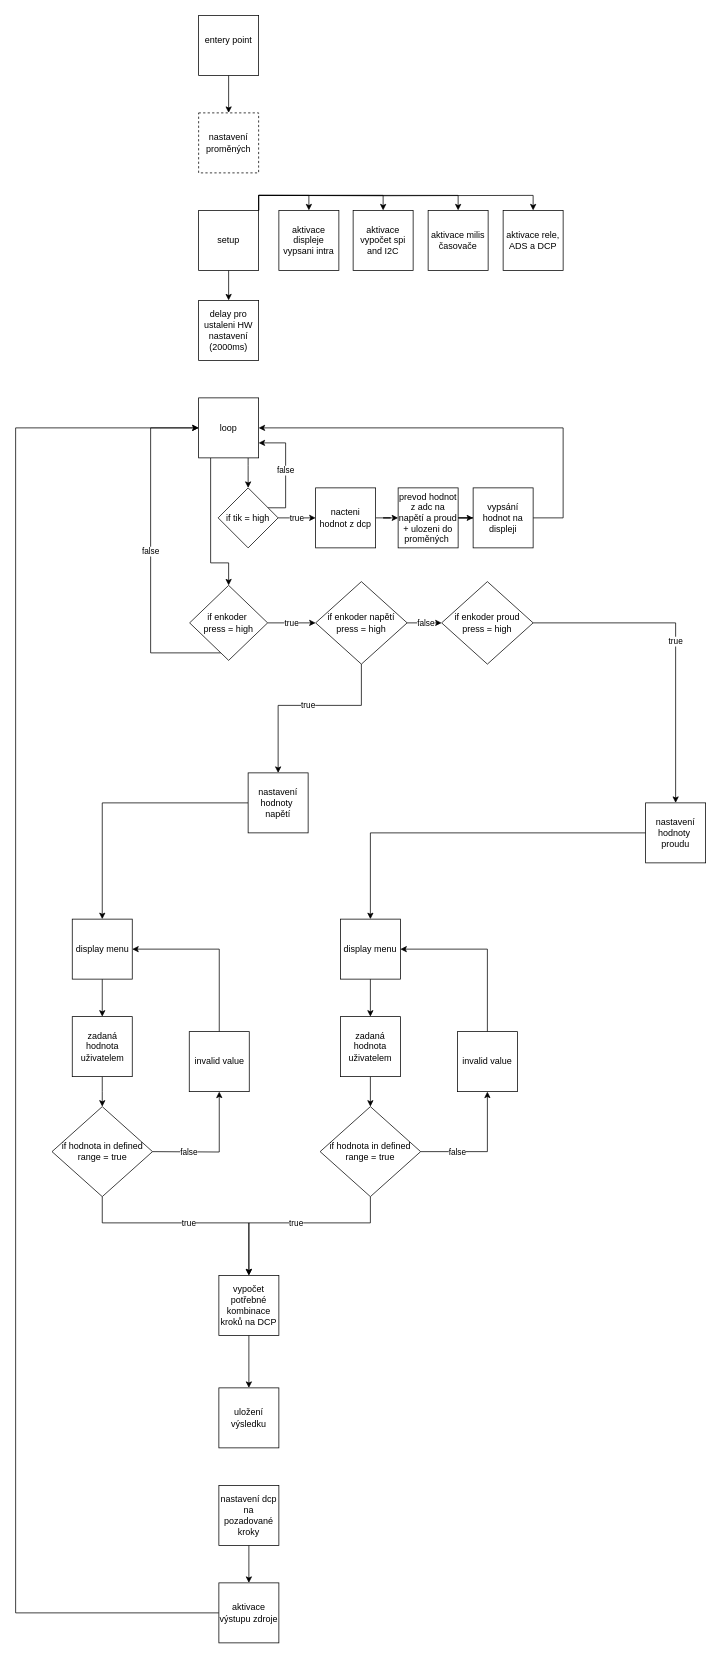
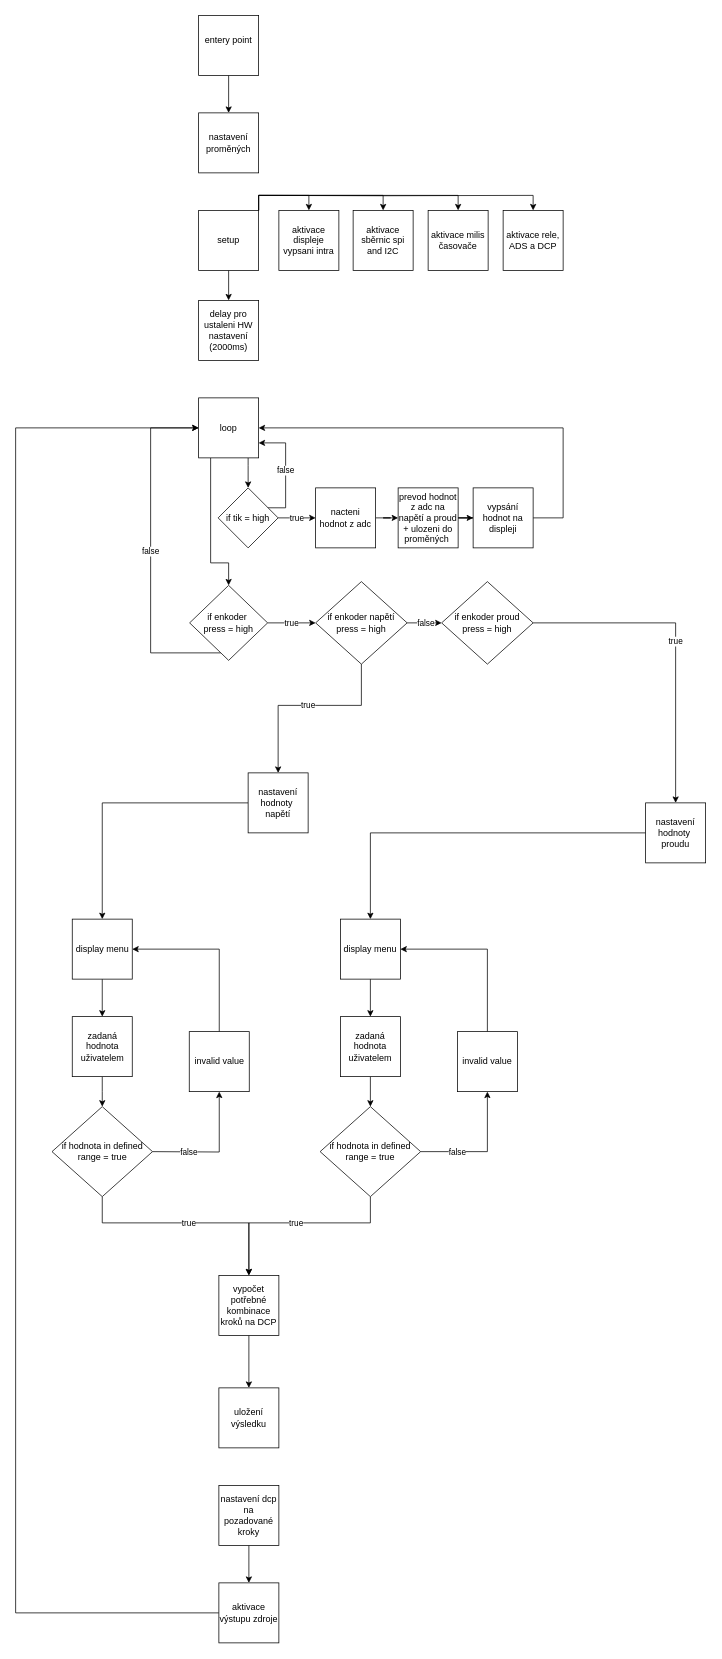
  <mxCell id="0" />
  <mxCell id="1" parent="0" />
  <mxCell id="2" value="" style="edgeStyle=orthogonalEdgeStyle;rounded=0;orthogonalLoop=1;jettySize=auto;html=1;" parent="1" source="3" target="13" edge="1"><mxGeometry relative="1" as="geometry" /></mxCell>
  <mxCell id="3" value="entery point&lt;div&gt;&lt;br&gt;&lt;/div&gt;" style="whiteSpace=wrap;html=1;aspect=fixed;" parent="1" vertex="1"><mxGeometry x="264" y="20" width="80" height="80" as="geometry" /></mxCell>
  <mxCell id="4" style="edgeStyle=orthogonalEdgeStyle;rounded=0;orthogonalLoop=1;jettySize=auto;html=1;exitX=1;exitY=0;exitDx=0;exitDy=0;entryX=0.5;entryY=0;entryDx=0;entryDy=0;" parent="1" source="8" target="10" edge="1"><mxGeometry relative="1" as="geometry" /></mxCell>
  <mxCell id="5" style="edgeStyle=orthogonalEdgeStyle;rounded=0;orthogonalLoop=1;jettySize=auto;html=1;exitX=1;exitY=0;exitDx=0;exitDy=0;entryX=0.5;entryY=0;entryDx=0;entryDy=0;" parent="1" source="8" target="9" edge="1"><mxGeometry relative="1" as="geometry" /></mxCell>
  <mxCell id="6" value="" style="edgeStyle=orthogonalEdgeStyle;rounded=0;orthogonalLoop=1;jettySize=auto;html=1;" parent="1" source="8" target="11" edge="1"><mxGeometry relative="1" as="geometry" /></mxCell>
  <mxCell id="7" style="edgeStyle=orthogonalEdgeStyle;rounded=0;orthogonalLoop=1;jettySize=auto;html=1;exitX=1;exitY=0;exitDx=0;exitDy=0;entryX=0.5;entryY=0;entryDx=0;entryDy=0;" parent="1" source="8" target="12" edge="1"><mxGeometry relative="1" as="geometry" /></mxCell>
  <mxCell id="8" value="set&lt;span style=&quot;background-color: initial;&quot;&gt;up&lt;/span&gt;" style="whiteSpace=wrap;html=1;aspect=fixed;" parent="1" vertex="1"><mxGeometry x="264" y="280" width="80" height="80" as="geometry" /></mxCell>
  <mxCell id="9" value="aktivace displeje&lt;div&gt;vypsani intra&lt;/div&gt;" style="whiteSpace=wrap;html=1;aspect=fixed;" parent="1" vertex="1"><mxGeometry x="371" y="280" width="80" height="80" as="geometry" /></mxCell>
- <mxCell id="10" value="aktivace vypočet spi and I2C" style="whiteSpace=wrap;html=1;aspect=fixed;" parent="1" vertex="1"><mxGeometry x="470" y="280" width="80" height="80" as="geometry" /></mxCell>
+ <mxCell id="10" value="aktivace sběrnic spi and I2C" style="whiteSpace=wrap;html=1;aspect=fixed;" parent="1" vertex="1"><mxGeometry x="470" y="280" width="80" height="80" as="geometry" /></mxCell>
  <mxCell id="11" value="delay pro ustaleni HW nastavení&lt;div&gt;(2000ms)&lt;/div&gt;" style="whiteSpace=wrap;html=1;aspect=fixed;" parent="1" vertex="1"><mxGeometry x="264" y="400" width="80" height="80" as="geometry" /></mxCell>
  <mxCell id="12" value="aktivace milis časovače" style="whiteSpace=wrap;html=1;aspect=fixed;" parent="1" vertex="1"><mxGeometry x="570" y="280" width="80" height="80" as="geometry" /></mxCell>
- <mxCell id="13" value="nastavení proměných" style="whiteSpace=wrap;html=1;aspect=fixed;dashed=1;" parent="1" vertex="1"><mxGeometry x="264" y="150" width="80" height="80" as="geometry" /></mxCell>
+ <mxCell id="13" value="nastavení proměných" style="whiteSpace=wrap;html=1;aspect=fixed;" parent="1" vertex="1"><mxGeometry x="264" y="150" width="80" height="80" as="geometry" /></mxCell>
  <mxCell id="14" value="" style="edgeStyle=orthogonalEdgeStyle;rounded=0;orthogonalLoop=1;jettySize=auto;html=1;" parent="1" source="16" target="19" edge="1"><mxGeometry relative="1" as="geometry"><Array as="points"><mxPoint x="330" y="620" /><mxPoint x="330" y="620" /></Array></mxGeometry></mxCell>
  <mxCell id="15" style="edgeStyle=orthogonalEdgeStyle;rounded=0;orthogonalLoop=1;jettySize=auto;html=1;entryX=0.5;entryY=0;entryDx=0;entryDy=0;" edge="1" parent="1" source="16" target="28"><mxGeometry relative="1" as="geometry"><Array as="points"><mxPoint x="280" y="750" /><mxPoint x="304" y="750" /></Array></mxGeometry></mxCell>
  <mxCell id="16" value="loop" style="whiteSpace=wrap;html=1;aspect=fixed;" parent="1" vertex="1"><mxGeometry x="264" y="530" width="80" height="80" as="geometry" /></mxCell>
  <mxCell id="17" value="true" style="edgeStyle=orthogonalEdgeStyle;rounded=0;orthogonalLoop=1;jettySize=auto;html=1;" parent="1" source="19" target="21" edge="1"><mxGeometry relative="1" as="geometry" /></mxCell>
  <mxCell id="18" value="false" style="edgeStyle=orthogonalEdgeStyle;rounded=0;orthogonalLoop=1;jettySize=auto;html=1;entryX=1;entryY=0.75;entryDx=0;entryDy=0;exitX=0.818;exitY=0.332;exitDx=0;exitDy=0;exitPerimeter=0;" parent="1" source="19" target="16" edge="1"><mxGeometry relative="1" as="geometry"><Array as="points"><mxPoint x="380" y="677" /><mxPoint x="380" y="590" /></Array></mxGeometry></mxCell>
  <mxCell id="19" value="if tik = high" style="rhombus;whiteSpace=wrap;html=1;" parent="1" vertex="1"><mxGeometry x="290" y="650" width="80" height="80" as="geometry" /></mxCell>
  <mxCell id="20" value="" style="edgeStyle=orthogonalEdgeStyle;rounded=0;orthogonalLoop=1;jettySize=auto;html=1;" parent="1" source="21" target="23" edge="1"><mxGeometry relative="1" as="geometry" /></mxCell>
- <mxCell id="21" value="nacteni hodnot z dcp" style="whiteSpace=wrap;html=1;aspect=fixed;" parent="1" vertex="1"><mxGeometry x="420" y="650" width="80" height="80" as="geometry" /></mxCell>
+ <mxCell id="21" value="nacteni hodnot z adc" style="whiteSpace=wrap;html=1;aspect=fixed;" parent="1" vertex="1"><mxGeometry x="420" y="650" width="80" height="80" as="geometry" /></mxCell>
  <mxCell id="22" value="" style="edgeStyle=orthogonalEdgeStyle;rounded=0;orthogonalLoop=1;jettySize=auto;html=1;" parent="1" source="23" target="25" edge="1"><mxGeometry relative="1" as="geometry" /></mxCell>
  <mxCell id="23" value="prevod hodnot z adc na napětí a proud + ulozeni do proměných&amp;nbsp;" style="whiteSpace=wrap;html=1;aspect=fixed;" parent="1" vertex="1"><mxGeometry x="530" y="650" width="80" height="80" as="geometry" /></mxCell>
  <mxCell id="24" style="edgeStyle=orthogonalEdgeStyle;rounded=0;orthogonalLoop=1;jettySize=auto;html=1;entryX=1;entryY=0.5;entryDx=0;entryDy=0;" edge="1" parent="1" source="25" target="16"><mxGeometry relative="1" as="geometry"><Array as="points"><mxPoint x="750" y="690" /><mxPoint x="750" y="570" /></Array></mxGeometry></mxCell>
  <mxCell id="25" value="vypsání hodnot na displeji" style="whiteSpace=wrap;html=1;aspect=fixed;" parent="1" vertex="1"><mxGeometry x="630" y="650" width="80" height="80" as="geometry" /></mxCell>
  <mxCell id="26" value="false" style="edgeStyle=orthogonalEdgeStyle;rounded=0;orthogonalLoop=1;jettySize=auto;html=1;entryX=0;entryY=0.5;entryDx=0;entryDy=0;" parent="1" source="28" target="16" edge="1"><mxGeometry relative="1" as="geometry"><Array as="points"><mxPoint x="200" y="870" /><mxPoint x="200" y="570" /></Array></mxGeometry></mxCell>
  <mxCell id="27" value="true" style="edgeStyle=orthogonalEdgeStyle;rounded=0;orthogonalLoop=1;jettySize=auto;html=1;entryX=0;entryY=0.5;entryDx=0;entryDy=0;" parent="1" source="28" target="55" edge="1"><mxGeometry relative="1" as="geometry" /></mxCell>
  <mxCell id="28" value="if enkoder&amp;nbsp;&lt;div&gt;press = high&lt;/div&gt;" style="rhombus;whiteSpace=wrap;html=1;" parent="1" vertex="1"><mxGeometry x="252" y="780" width="104" height="100" as="geometry" /></mxCell>
  <mxCell id="29" style="edgeStyle=orthogonalEdgeStyle;rounded=0;orthogonalLoop=1;jettySize=auto;html=1;entryX=0.5;entryY=0;entryDx=0;entryDy=0;" edge="1" parent="1" source="30" target="59"><mxGeometry relative="1" as="geometry" /></mxCell>
  <mxCell id="30" value="nastavení hodnoty&amp;nbsp; proudu" style="whiteSpace=wrap;html=1;aspect=fixed;" parent="1" vertex="1"><mxGeometry x="860" y="1070" width="80" height="80" as="geometry" /></mxCell>
  <mxCell id="31" value="" style="edgeStyle=orthogonalEdgeStyle;rounded=0;orthogonalLoop=1;jettySize=auto;html=1;" parent="1" source="32" target="36" edge="1"><mxGeometry relative="1" as="geometry" /></mxCell>
  <mxCell id="32" value="display menu" style="whiteSpace=wrap;html=1;aspect=fixed;" parent="1" vertex="1"><mxGeometry x="95.5" y="1225" width="80" height="80" as="geometry" /></mxCell>
  <mxCell id="33" value="" style="edgeStyle=orthogonalEdgeStyle;rounded=0;orthogonalLoop=1;jettySize=auto;html=1;" parent="1" source="34" target="32" edge="1"><mxGeometry relative="1" as="geometry" /></mxCell>
  <mxCell id="34" value="nastavení hodnoty&amp;nbsp; napětí" style="whiteSpace=wrap;html=1;aspect=fixed;" parent="1" vertex="1"><mxGeometry x="330" y="1030" width="80" height="80" as="geometry" /></mxCell>
  <mxCell id="35" value="" style="edgeStyle=orthogonalEdgeStyle;rounded=0;orthogonalLoop=1;jettySize=auto;html=1;" parent="1" source="36" edge="1"><mxGeometry relative="1" as="geometry"><mxPoint x="135.5" y="1475" as="targetPoint" /></mxGeometry></mxCell>
  <mxCell id="36" value="zadaná hodnota uživatelem" style="whiteSpace=wrap;html=1;aspect=fixed;" parent="1" vertex="1"><mxGeometry x="95.5" y="1355" width="80" height="80" as="geometry" /></mxCell>
  <mxCell id="37" style="edgeStyle=orthogonalEdgeStyle;rounded=0;orthogonalLoop=1;jettySize=auto;html=1;entryX=0.5;entryY=1;entryDx=0;entryDy=0;" parent="1" target="42" edge="1"><mxGeometry relative="1" as="geometry"><mxPoint x="202.5" y="1535" as="sourcePoint" /></mxGeometry></mxCell>
  <mxCell id="38" value="false" style="edgeLabel;html=1;align=center;verticalAlign=middle;resizable=0;points=[];" parent="37" vertex="1" connectable="0"><mxGeometry x="-0.429" relative="1" as="geometry"><mxPoint as="offset" /></mxGeometry></mxCell>
  <mxCell id="39" value="true" style="edgeStyle=orthogonalEdgeStyle;rounded=0;orthogonalLoop=1;jettySize=auto;html=1;entryX=0.5;entryY=0;entryDx=0;entryDy=0;" edge="1" parent="1" source="40" target="45"><mxGeometry relative="1" as="geometry"><Array as="points"><mxPoint x="135" y="1630" /><mxPoint x="331" y="1630" /></Array></mxGeometry></mxCell>
  <mxCell id="40" value="if hodnota in defined range = true" style="rhombus;whiteSpace=wrap;html=1;" parent="1" vertex="1"><mxGeometry x="68.5" y="1475" width="134" height="120" as="geometry" /></mxCell>
  <mxCell id="41" style="edgeStyle=orthogonalEdgeStyle;rounded=0;orthogonalLoop=1;jettySize=auto;html=1;exitX=0.5;exitY=0;exitDx=0;exitDy=0;entryX=1;entryY=0.5;entryDx=0;entryDy=0;" parent="1" source="42" target="32" edge="1"><mxGeometry relative="1" as="geometry" /></mxCell>
  <mxCell id="42" value="invalid value" style="whiteSpace=wrap;html=1;aspect=fixed;" parent="1" vertex="1"><mxGeometry x="251.5" y="1375" width="80" height="80" as="geometry" /></mxCell>
  <mxCell id="43" value="uložení výsledku" style="whiteSpace=wrap;html=1;aspect=fixed;" parent="1" vertex="1"><mxGeometry x="291" y="1850" width="80" height="80" as="geometry" /></mxCell>
  <mxCell id="44" value="" style="edgeStyle=orthogonalEdgeStyle;rounded=0;orthogonalLoop=1;jettySize=auto;html=1;" edge="1" parent="1" source="45" target="43"><mxGeometry relative="1" as="geometry" /></mxCell>
  <mxCell id="45" value="vypočet potřebné kombinace kroků na DCP" style="whiteSpace=wrap;html=1;aspect=fixed;" parent="1" vertex="1"><mxGeometry x="291" y="1700" width="80" height="80" as="geometry" /></mxCell>
  <mxCell id="46" value="" style="edgeStyle=orthogonalEdgeStyle;rounded=0;orthogonalLoop=1;jettySize=auto;html=1;" parent="1" source="47" target="49" edge="1"><mxGeometry relative="1" as="geometry" /></mxCell>
  <mxCell id="47" value="nastavení dcp na pozadované kroky" style="whiteSpace=wrap;html=1;aspect=fixed;" parent="1" vertex="1"><mxGeometry x="291" y="1980" width="80" height="80" as="geometry" /></mxCell>
  <mxCell id="48" style="edgeStyle=orthogonalEdgeStyle;rounded=0;orthogonalLoop=1;jettySize=auto;html=1;entryX=0;entryY=0.5;entryDx=0;entryDy=0;" parent="1" source="49" target="16" edge="1"><mxGeometry relative="1" as="geometry"><mxPoint x="-40" y="580" as="targetPoint" /><Array as="points"><mxPoint x="20" y="2150" /><mxPoint x="20" y="570" /></Array></mxGeometry></mxCell>
  <mxCell id="49" value="aktivace výstupu zdroje" style="whiteSpace=wrap;html=1;aspect=fixed;" parent="1" vertex="1"><mxGeometry x="291" y="2110" width="80" height="80" as="geometry" /></mxCell>
  <mxCell id="50" value="aktivace rele, ADS a DCP" style="whiteSpace=wrap;html=1;aspect=fixed;" vertex="1" parent="1"><mxGeometry x="670" y="280" width="80" height="80" as="geometry" /></mxCell>
  <mxCell id="51" style="edgeStyle=orthogonalEdgeStyle;rounded=0;orthogonalLoop=1;jettySize=auto;html=1;exitX=1;exitY=0;exitDx=0;exitDy=0;entryX=0.5;entryY=0;entryDx=0;entryDy=0;" edge="1" parent="1" target="50"><mxGeometry relative="1" as="geometry"><mxPoint x="344" y="260" as="sourcePoint" /><mxPoint x="671" y="260" as="targetPoint" /></mxGeometry></mxCell>
  <mxCell id="52" value="" style="edgeStyle=orthogonalEdgeStyle;rounded=0;orthogonalLoop=1;jettySize=auto;html=1;" edge="1" parent="1" source="55" target="57"><mxGeometry relative="1" as="geometry" /></mxCell>
  <mxCell id="53" value="false" style="edgeLabel;html=1;align=center;verticalAlign=middle;resizable=0;points=[];" vertex="1" connectable="0" parent="52"><mxGeometry x="0.053" relative="1" as="geometry"><mxPoint as="offset" /></mxGeometry></mxCell>
  <mxCell id="54" value="true" style="edgeStyle=orthogonalEdgeStyle;rounded=0;orthogonalLoop=1;jettySize=auto;html=1;entryX=0.5;entryY=0;entryDx=0;entryDy=0;" edge="1" parent="1" source="55" target="34"><mxGeometry x="-0.015" relative="1" as="geometry"><Array as="points"><mxPoint x="481" y="940" /><mxPoint x="370" y="940" /></Array><mxPoint as="offset" /></mxGeometry></mxCell>
  <mxCell id="55" value="if enkoder napětí&lt;div&gt;press = high&lt;/div&gt;" style="rhombus;whiteSpace=wrap;html=1;" vertex="1" parent="1"><mxGeometry x="420" y="775" width="122" height="110" as="geometry" /></mxCell>
  <mxCell id="56" value="true" style="edgeStyle=orthogonalEdgeStyle;rounded=0;orthogonalLoop=1;jettySize=auto;html=1;entryX=0.5;entryY=0;entryDx=0;entryDy=0;" edge="1" parent="1" source="57" target="30"><mxGeometry relative="1" as="geometry" /></mxCell>
  <mxCell id="57" value="if enkoder proud&lt;div&gt;press = high&lt;/div&gt;" style="rhombus;whiteSpace=wrap;html=1;" vertex="1" parent="1"><mxGeometry x="588" y="775" width="122" height="110" as="geometry" /></mxCell>
  <mxCell id="58" value="" style="edgeStyle=orthogonalEdgeStyle;rounded=0;orthogonalLoop=1;jettySize=auto;html=1;" edge="1" parent="1" source="59" target="61"><mxGeometry relative="1" as="geometry" /></mxCell>
  <mxCell id="59" value="display menu" style="whiteSpace=wrap;html=1;aspect=fixed;" vertex="1" parent="1"><mxGeometry x="453" y="1225" width="80" height="80" as="geometry" /></mxCell>
  <mxCell id="60" value="" style="edgeStyle=orthogonalEdgeStyle;rounded=0;orthogonalLoop=1;jettySize=auto;html=1;" edge="1" parent="1" source="61" target="65"><mxGeometry relative="1" as="geometry" /></mxCell>
  <mxCell id="61" value="zadaná hodnota uživatelem" style="whiteSpace=wrap;html=1;aspect=fixed;" vertex="1" parent="1"><mxGeometry x="453" y="1355" width="80" height="80" as="geometry" /></mxCell>
  <mxCell id="62" style="edgeStyle=orthogonalEdgeStyle;rounded=0;orthogonalLoop=1;jettySize=auto;html=1;entryX=0.5;entryY=1;entryDx=0;entryDy=0;" edge="1" parent="1" source="65" target="67"><mxGeometry relative="1" as="geometry" /></mxCell>
  <mxCell id="63" value="false" style="edgeLabel;html=1;align=center;verticalAlign=middle;resizable=0;points=[];" vertex="1" connectable="0" parent="62"><mxGeometry x="-0.429" relative="1" as="geometry"><mxPoint as="offset" /></mxGeometry></mxCell>
  <mxCell id="64" value="true" style="edgeStyle=orthogonalEdgeStyle;rounded=0;orthogonalLoop=1;jettySize=auto;html=1;entryX=0.5;entryY=0;entryDx=0;entryDy=0;" edge="1" parent="1" source="65" target="45"><mxGeometry relative="1" as="geometry"><Array as="points"><mxPoint x="493" y="1630" /><mxPoint x="331" y="1630" /></Array></mxGeometry></mxCell>
  <mxCell id="65" value="if hodnota in defined range = true" style="rhombus;whiteSpace=wrap;html=1;" vertex="1" parent="1"><mxGeometry x="426" y="1475" width="134" height="120" as="geometry" /></mxCell>
  <mxCell id="66" style="edgeStyle=orthogonalEdgeStyle;rounded=0;orthogonalLoop=1;jettySize=auto;html=1;exitX=0.5;exitY=0;exitDx=0;exitDy=0;entryX=1;entryY=0.5;entryDx=0;entryDy=0;" edge="1" parent="1" source="67" target="59"><mxGeometry relative="1" as="geometry" /></mxCell>
  <mxCell id="67" value="invalid value" style="whiteSpace=wrap;html=1;aspect=fixed;" vertex="1" parent="1"><mxGeometry x="609" y="1375" width="80" height="80" as="geometry" /></mxCell>
